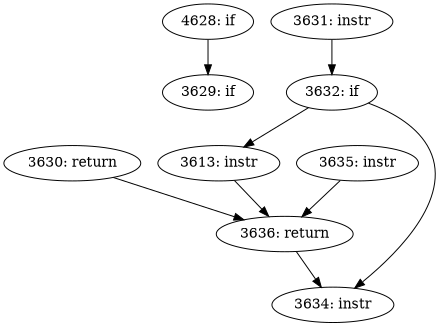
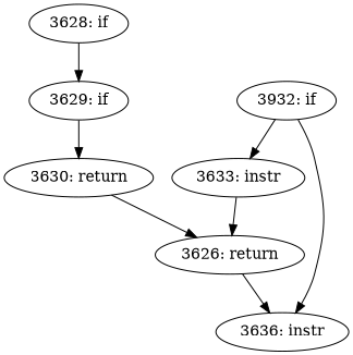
  digraph {
-   n1 [label="4628: if"]
+   n1 [label="3628: if"]
    n2 [label="3629: if"]
    n3 [label="3630: return"]
-   n4 [label="3635: instr"]
-   n5 [label="3636: return"]
-   n6 [label="3631: instr"]
-   n7 [label="3632: if"]
-   n8 [label="3634: instr"]
-   n9 [label="3613: instr"]
+   n5 [label="3626: return"]
+   n7 [label="3932: if"]
+   n8 [label="3636: instr"]
+   n9 [label="3633: instr"]
    n1 -> n2
+   n2 -> n3
    n3 -> n5
-   n4 -> n5
    n5 -> n8
-   n6 -> n7
    n7 -> n8
    n7 -> n9
    n9 -> n5
  }
